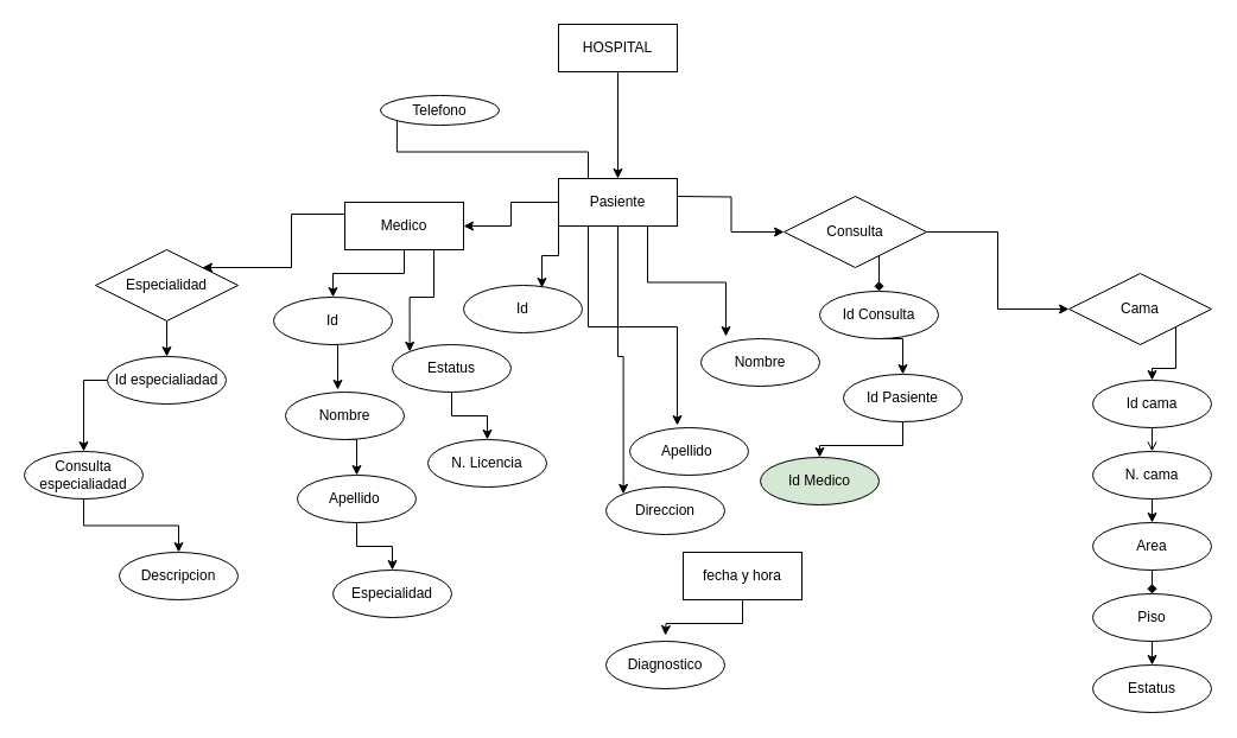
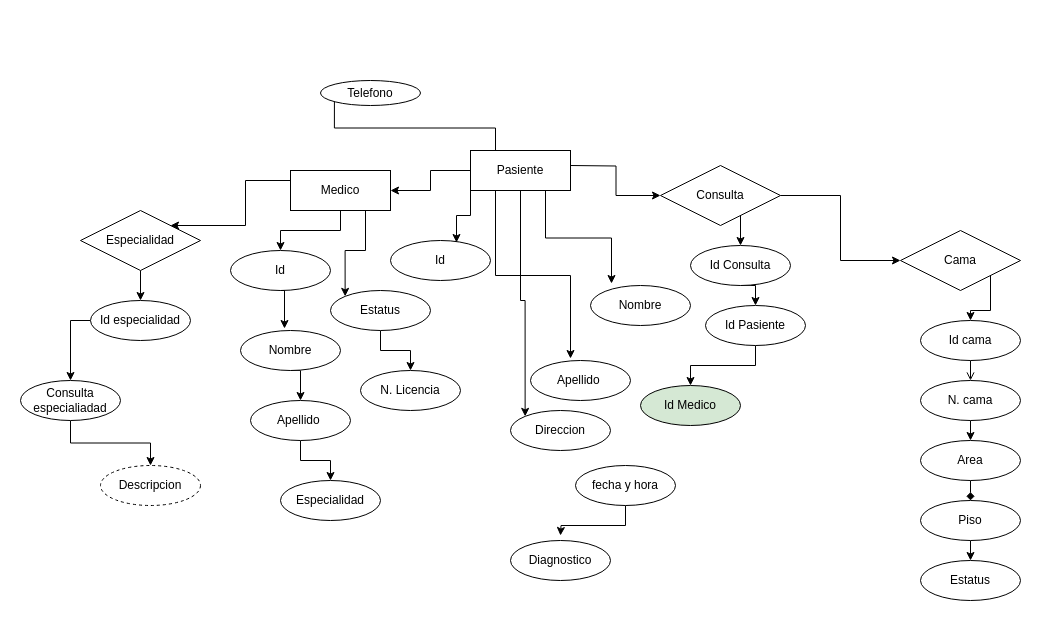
  <mxCell id="0" />
  <mxCell id="1" parent="0" />
- <mxCell id="2" value="" style="edgeStyle=orthogonalEdgeStyle;rounded=0;orthogonalLoop=1;jettySize=auto;html=1;" edge="1" parent="1" source="3" target="12"><mxGeometry relative="1" as="geometry" /></mxCell>
- <mxCell id="3" value="HOSPITAL" style="whiteSpace=wrap;html=1;align=center;" vertex="1" parent="1"><mxGeometry x="470" y="20" width="100" height="40" as="geometry" /></mxCell>
  <mxCell id="4" style="edgeStyle=orthogonalEdgeStyle;rounded=0;orthogonalLoop=1;jettySize=auto;html=1;exitX=0.5;exitY=1;exitDx=0;exitDy=0;entryX=0.5;entryY=0;entryDx=0;entryDy=0;" edge="1" parent="1" source="7" target="21"><mxGeometry relative="1" as="geometry" /></mxCell>
  <mxCell id="5" style="edgeStyle=orthogonalEdgeStyle;rounded=0;orthogonalLoop=1;jettySize=auto;html=1;exitX=0.75;exitY=1;exitDx=0;exitDy=0;entryX=0;entryY=0;entryDx=0;entryDy=0;" edge="1" parent="1" source="7" target="29"><mxGeometry relative="1" as="geometry" /></mxCell>
  <mxCell id="6" style="edgeStyle=orthogonalEdgeStyle;rounded=0;orthogonalLoop=1;jettySize=auto;html=1;exitX=0;exitY=0.25;exitDx=0;exitDy=0;entryX=1;entryY=0;entryDx=0;entryDy=0;" edge="1" parent="1" source="7" target="54"><mxGeometry relative="1" as="geometry" /></mxCell>
  <mxCell id="7" value="Medico" style="whiteSpace=wrap;html=1;align=center;" vertex="1" parent="1"><mxGeometry x="290" y="170" width="100" height="40" as="geometry" /></mxCell>
  <mxCell id="8" style="edgeStyle=orthogonalEdgeStyle;rounded=0;orthogonalLoop=1;jettySize=auto;html=1;exitX=0;exitY=0.5;exitDx=0;exitDy=0;entryX=1;entryY=0.5;entryDx=0;entryDy=0;" edge="1" parent="1" source="12" target="7"><mxGeometry relative="1" as="geometry" /></mxCell>
  <mxCell id="9" style="edgeStyle=orthogonalEdgeStyle;rounded=0;orthogonalLoop=1;jettySize=auto;html=1;exitX=0.5;exitY=1;exitDx=0;exitDy=0;entryX=0;entryY=0;entryDx=0;entryDy=0;" edge="1" parent="1" source="12" target="20"><mxGeometry relative="1" as="geometry" /></mxCell>
  <mxCell id="10" style="edgeStyle=orthogonalEdgeStyle;rounded=0;orthogonalLoop=1;jettySize=auto;html=1;exitX=0.25;exitY=0;exitDx=0;exitDy=0;entryX=0;entryY=0;entryDx=0;entryDy=0;" edge="1" parent="1" source="12" target="19"><mxGeometry relative="1" as="geometry" /></mxCell>
  <mxCell id="11" style="edgeStyle=orthogonalEdgeStyle;rounded=0;orthogonalLoop=1;jettySize=auto;html=1;exitX=1;exitY=0.5;exitDx=0;exitDy=0;entryX=0;entryY=0.5;entryDx=0;entryDy=0;" edge="1" parent="1" target="50"><mxGeometry relative="1" as="geometry"><mxPoint x="570" y="165" as="sourcePoint" /></mxGeometry></mxCell>
  <mxCell id="12" value="Pasiente" style="whiteSpace=wrap;html=1;align=center;" vertex="1" parent="1"><mxGeometry x="470" y="150" width="100" height="40" as="geometry" /></mxCell>
  <mxCell id="13" value="Id" style="ellipse;whiteSpace=wrap;html=1;align=center;" vertex="1" parent="1"><mxGeometry x="390" y="240" width="100" height="40" as="geometry" /></mxCell>
  <mxCell id="14" value="Nombre&lt;span style=&quot;color: rgba(0, 0, 0, 0); font-family: monospace; font-size: 0px; text-align: start; text-wrap: nowrap;&quot;&gt;%3CmxGraphModel%3E%3Croot%3E%3CmxCell%20id%3D%220%22%2F%3E%3CmxCell%20id%3D%221%22%20parent%3D%220%22%2F%3E%3CmxCell%20id%3D%222%22%20value%3D%22Id%22%20style%3D%22ellipse%3BwhiteSpace%3Dwrap%3Bhtml%3D1%3Balign%3Dcenter%3B%22%20vertex%3D%221%22%20parent%3D%221%22%3E%3CmxGeometry%20x%3D%22270%22%20y%3D%22270%22%20width%3D%22100%22%20height%3D%2240%22%20as%3D%22geometry%22%2F%3E%3C%2FmxCell%3E%3C%2Froot%3E%3C%2FmxGraphModel%3E&lt;/span&gt;" style="ellipse;whiteSpace=wrap;html=1;align=center;" vertex="1" parent="1"><mxGeometry x="590" y="285" width="100" height="40" as="geometry" /></mxCell>
  <mxCell id="15" value="Apellido&amp;nbsp;" style="ellipse;whiteSpace=wrap;html=1;align=center;" vertex="1" parent="1"><mxGeometry x="530" y="360" width="100" height="40" as="geometry" /></mxCell>
  <mxCell id="16" style="edgeStyle=orthogonalEdgeStyle;rounded=0;orthogonalLoop=1;jettySize=auto;html=1;exitX=0;exitY=1;exitDx=0;exitDy=0;entryX=0.66;entryY=0.05;entryDx=0;entryDy=0;entryPerimeter=0;" edge="1" parent="1" source="12" target="13"><mxGeometry relative="1" as="geometry" /></mxCell>
  <mxCell id="17" style="edgeStyle=orthogonalEdgeStyle;rounded=0;orthogonalLoop=1;jettySize=auto;html=1;exitX=0.75;exitY=1;exitDx=0;exitDy=0;entryX=0.21;entryY=-0.05;entryDx=0;entryDy=0;entryPerimeter=0;" edge="1" parent="1" source="12" target="14"><mxGeometry relative="1" as="geometry" /></mxCell>
  <mxCell id="18" style="edgeStyle=orthogonalEdgeStyle;rounded=0;orthogonalLoop=1;jettySize=auto;html=1;exitX=0.25;exitY=1;exitDx=0;exitDy=0;entryX=0.4;entryY=-0.05;entryDx=0;entryDy=0;entryPerimeter=0;" edge="1" parent="1" source="12" target="15"><mxGeometry relative="1" as="geometry" /></mxCell>
  <mxCell id="19" value="Telefono" style="ellipse;whiteSpace=wrap;html=1;align=center;" vertex="1" parent="1"><mxGeometry x="320" y="80" width="100" height="25" as="geometry" /></mxCell>
  <mxCell id="20" value="Direccion" style="ellipse;whiteSpace=wrap;html=1;align=center;" vertex="1" parent="1"><mxGeometry x="510" y="410" width="100" height="40" as="geometry" /></mxCell>
  <mxCell id="21" value="Id" style="ellipse;whiteSpace=wrap;html=1;align=center;" vertex="1" parent="1"><mxGeometry x="230" y="250" width="100" height="40" as="geometry" /></mxCell>
  <mxCell id="22" style="edgeStyle=orthogonalEdgeStyle;rounded=0;orthogonalLoop=1;jettySize=auto;html=1;exitX=0.5;exitY=1;exitDx=0;exitDy=0;entryX=0.5;entryY=0;entryDx=0;entryDy=0;" edge="1" parent="1" source="23" target="25"><mxGeometry relative="1" as="geometry" /></mxCell>
  <mxCell id="23" value="Nombre&lt;span style=&quot;color: rgba(0, 0, 0, 0); font-family: monospace; font-size: 0px; text-align: start; text-wrap: nowrap;&quot;&gt;%3CmxGraphModel%3E%3Croot%3E%3CmxCell%20id%3D%220%22%2F%3E%3CmxCell%20id%3D%221%22%20parent%3D%220%22%2F%3E%3CmxCell%20id%3D%222%22%20value%3D%22Id%22%20style%3D%22ellipse%3BwhiteSpace%3Dwrap%3Bhtml%3D1%3Balign%3Dcenter%3B%22%20vertex%3D%221%22%20parent%3D%221%22%3E%3CmxGeometry%20x%3D%22270%22%20y%3D%22270%22%20width%3D%22100%22%20height%3D%2240%22%20as%3D%22geometry%22%2F%3E%3C%2FmxCell%3E%3C%2Froot%3E%3C%2FmxGraphModel%3E&lt;/span&gt;" style="ellipse;whiteSpace=wrap;html=1;align=center;" vertex="1" parent="1"><mxGeometry x="240" y="330" width="100" height="40" as="geometry" /></mxCell>
  <mxCell id="24" style="edgeStyle=orthogonalEdgeStyle;rounded=0;orthogonalLoop=1;jettySize=auto;html=1;exitX=0.5;exitY=1;exitDx=0;exitDy=0;entryX=0.5;entryY=0;entryDx=0;entryDy=0;" edge="1" parent="1" source="25" target="27"><mxGeometry relative="1" as="geometry" /></mxCell>
  <mxCell id="25" value="Apellido&amp;nbsp;" style="ellipse;whiteSpace=wrap;html=1;align=center;" vertex="1" parent="1"><mxGeometry x="250" y="400" width="100" height="40" as="geometry" /></mxCell>
  <mxCell id="26" style="edgeStyle=orthogonalEdgeStyle;rounded=0;orthogonalLoop=1;jettySize=auto;html=1;exitX=0.5;exitY=1;exitDx=0;exitDy=0;entryX=0.44;entryY=-0.05;entryDx=0;entryDy=0;entryPerimeter=0;" edge="1" parent="1" source="21" target="23"><mxGeometry relative="1" as="geometry" /></mxCell>
  <mxCell id="27" value="Especialidad" style="ellipse;whiteSpace=wrap;html=1;align=center;" vertex="1" parent="1"><mxGeometry x="280" y="480" width="100" height="40" as="geometry" /></mxCell>
  <mxCell id="28" style="edgeStyle=orthogonalEdgeStyle;rounded=0;orthogonalLoop=1;jettySize=auto;html=1;exitX=0.5;exitY=1;exitDx=0;exitDy=0;entryX=0.5;entryY=0;entryDx=0;entryDy=0;" edge="1" parent="1" source="29" target="30"><mxGeometry relative="1" as="geometry" /></mxCell>
  <mxCell id="29" value="Estatus" style="ellipse;whiteSpace=wrap;html=1;align=center;" vertex="1" parent="1"><mxGeometry x="330" y="290" width="100" height="40" as="geometry" /></mxCell>
  <mxCell id="30" value="N. Licencia" style="ellipse;whiteSpace=wrap;html=1;align=center;" vertex="1" parent="1"><mxGeometry x="360" y="370" width="100" height="40" as="geometry" /></mxCell>
  <mxCell id="31" style="edgeStyle=orthogonalEdgeStyle;rounded=0;orthogonalLoop=1;jettySize=auto;html=1;exitX=0.5;exitY=1;exitDx=0;exitDy=0;entryX=0.5;entryY=0;entryDx=0;entryDy=0;" edge="1" parent="1" source="32" target="34"><mxGeometry relative="1" as="geometry" /></mxCell>
  <mxCell id="32" value="Id Consulta" style="ellipse;whiteSpace=wrap;html=1;align=center;" vertex="1" parent="1"><mxGeometry x="690" y="245" width="100" height="40" as="geometry" /></mxCell>
  <mxCell id="33" style="edgeStyle=orthogonalEdgeStyle;rounded=0;orthogonalLoop=1;jettySize=auto;html=1;exitX=0.5;exitY=1;exitDx=0;exitDy=0;entryX=0.5;entryY=0;entryDx=0;entryDy=0;" edge="1" parent="1" source="34" target="35"><mxGeometry relative="1" as="geometry" /></mxCell>
- <mxCell id="34" value="Id Pasiente" style="ellipse;whiteSpace=wrap;html=1;align=center;" vertex="1" parent="1"><mxGeometry x="710" y="315" width="100" height="40" as="geometry" /></mxCell>
+ <mxCell id="34" value="Id Pasiente" style="ellipse;whiteSpace=wrap;html=1;align=center;" vertex="1" parent="1"><mxGeometry x="705" y="305" width="100" height="40" as="geometry" /></mxCell>
  <mxCell id="35" value="Id Medico" style="ellipse;whiteSpace=wrap;html=1;align=center;fillColor=#d5e8d4;" vertex="1" parent="1"><mxGeometry x="640" y="385" width="100" height="40" as="geometry" /></mxCell>
  <mxCell id="36" style="edgeStyle=orthogonalEdgeStyle;rounded=0;orthogonalLoop=1;jettySize=auto;html=1;exitX=0.5;exitY=1;exitDx=0;exitDy=0;entryX=0.5;entryY=0;entryDx=0;entryDy=0;" edge="1" parent="1" source="37"><mxGeometry relative="1" as="geometry"><mxPoint x="560" y="535" as="targetPoint" /></mxGeometry></mxCell>
- <mxCell id="37" value="fecha y hora" style="whiteSpace=wrap;html=1;align=center;rounded=0;" vertex="1" parent="1"><mxGeometry x="575" y="465" width="100" height="40" as="geometry" /></mxCell>
+ <mxCell id="37" value="fecha y hora" style="ellipse;whiteSpace=wrap;html=1;align=center;" vertex="1" parent="1"><mxGeometry x="575" y="465" width="100" height="40" as="geometry" /></mxCell>
  <mxCell id="38" value="Diagnostico" style="ellipse;whiteSpace=wrap;html=1;align=center;" vertex="1" parent="1"><mxGeometry x="510" y="540" width="100" height="40" as="geometry" /></mxCell>
  <mxCell id="39" style="edgeStyle=orthogonalEdgeStyle;rounded=0;orthogonalLoop=1;jettySize=auto;html=1;exitX=0.5;exitY=1;exitDx=0;exitDy=0;entryX=0.5;entryY=0;entryDx=0;entryDy=0;endArrow=open;" edge="1" parent="1" source="40" target="42"><mxGeometry relative="1" as="geometry" /></mxCell>
  <mxCell id="40" value="Id cama" style="ellipse;whiteSpace=wrap;html=1;align=center;" vertex="1" parent="1"><mxGeometry x="920" y="320" width="100" height="40" as="geometry" /></mxCell>
  <mxCell id="41" style="edgeStyle=orthogonalEdgeStyle;rounded=0;orthogonalLoop=1;jettySize=auto;html=1;exitX=0.5;exitY=1;exitDx=0;exitDy=0;entryX=0.5;entryY=0;entryDx=0;entryDy=0;" edge="1" parent="1" source="42" target="44"><mxGeometry relative="1" as="geometry" /></mxCell>
  <mxCell id="42" value="N. cama" style="ellipse;whiteSpace=wrap;html=1;align=center;" vertex="1" parent="1"><mxGeometry x="920" y="380" width="100" height="40" as="geometry" /></mxCell>
  <mxCell id="43" style="edgeStyle=orthogonalEdgeStyle;rounded=0;orthogonalLoop=1;jettySize=auto;html=1;exitX=0.5;exitY=1;exitDx=0;exitDy=0;entryX=0.5;entryY=0;entryDx=0;entryDy=0;endArrow=diamond;" edge="1" parent="1" source="44" target="46"><mxGeometry relative="1" as="geometry" /></mxCell>
  <mxCell id="44" value="Area" style="ellipse;whiteSpace=wrap;html=1;align=center;" vertex="1" parent="1"><mxGeometry x="920" y="440" width="100" height="40" as="geometry" /></mxCell>
  <mxCell id="45" style="edgeStyle=orthogonalEdgeStyle;rounded=0;orthogonalLoop=1;jettySize=auto;html=1;exitX=0.5;exitY=1;exitDx=0;exitDy=0;entryX=0.5;entryY=0;entryDx=0;entryDy=0;" edge="1" parent="1" source="46" target="47"><mxGeometry relative="1" as="geometry" /></mxCell>
  <mxCell id="46" value="Piso" style="ellipse;whiteSpace=wrap;html=1;align=center;" vertex="1" parent="1"><mxGeometry x="920" y="500" width="100" height="40" as="geometry" /></mxCell>
  <mxCell id="47" value="Estatus" style="ellipse;whiteSpace=wrap;html=1;align=center;" vertex="1" parent="1"><mxGeometry x="920" y="560" width="100" height="40" as="geometry" /></mxCell>
- <mxCell id="48" style="edgeStyle=orthogonalEdgeStyle;rounded=0;orthogonalLoop=1;jettySize=auto;html=1;exitX=1;exitY=1;exitDx=0;exitDy=0;entryX=0.5;entryY=0;entryDx=0;entryDy=0;endArrow=diamond;" edge="1" parent="1" source="50" target="32"><mxGeometry relative="1" as="geometry" /></mxCell>
+ <mxCell id="48" style="edgeStyle=orthogonalEdgeStyle;rounded=0;orthogonalLoop=1;jettySize=auto;html=1;exitX=1;exitY=1;exitDx=0;exitDy=0;entryX=0.5;entryY=0;entryDx=0;entryDy=0;" edge="1" parent="1" source="50" target="32"><mxGeometry relative="1" as="geometry" /></mxCell>
  <mxCell id="49" style="edgeStyle=orthogonalEdgeStyle;rounded=0;orthogonalLoop=1;jettySize=auto;html=1;exitX=1;exitY=0.5;exitDx=0;exitDy=0;entryX=0;entryY=0.5;entryDx=0;entryDy=0;" edge="1" parent="1" source="50" target="52"><mxGeometry relative="1" as="geometry" /></mxCell>
  <mxCell id="50" value="Consulta" style="shape=rhombus;perimeter=rhombusPerimeter;whiteSpace=wrap;html=1;align=center;" vertex="1" parent="1"><mxGeometry x="660" y="165" width="120" height="60" as="geometry" /></mxCell>
  <mxCell id="51" style="edgeStyle=orthogonalEdgeStyle;rounded=0;orthogonalLoop=1;jettySize=auto;html=1;exitX=1;exitY=1;exitDx=0;exitDy=0;entryX=0.5;entryY=0;entryDx=0;entryDy=0;" edge="1" parent="1" source="52" target="40"><mxGeometry relative="1" as="geometry" /></mxCell>
  <mxCell id="52" value="Cama" style="shape=rhombus;perimeter=rhombusPerimeter;whiteSpace=wrap;html=1;align=center;" vertex="1" parent="1"><mxGeometry x="900" y="230" width="120" height="60" as="geometry" /></mxCell>
  <mxCell id="53" style="edgeStyle=orthogonalEdgeStyle;rounded=0;orthogonalLoop=1;jettySize=auto;html=1;exitX=0.5;exitY=1;exitDx=0;exitDy=0;entryX=0.5;entryY=0;entryDx=0;entryDy=0;" edge="1" parent="1" source="54" target="56"><mxGeometry relative="1" as="geometry" /></mxCell>
  <mxCell id="54" value="Especialidad" style="shape=rhombus;perimeter=rhombusPerimeter;whiteSpace=wrap;html=1;align=center;" vertex="1" parent="1"><mxGeometry x="80" y="210" width="120" height="60" as="geometry" /></mxCell>
  <mxCell id="55" style="edgeStyle=orthogonalEdgeStyle;rounded=0;orthogonalLoop=1;jettySize=auto;html=1;exitX=0;exitY=0.5;exitDx=0;exitDy=0;entryX=0.5;entryY=0;entryDx=0;entryDy=0;" edge="1" parent="1" source="56" target="58"><mxGeometry relative="1" as="geometry" /></mxCell>
- <mxCell id="56" value="Id especialiadad" style="ellipse;whiteSpace=wrap;html=1;align=center;" vertex="1" parent="1"><mxGeometry x="90" y="300" width="100" height="40" as="geometry" /></mxCell>
+ <mxCell id="56" value="Id especialidad" style="ellipse;whiteSpace=wrap;html=1;align=center;" vertex="1" parent="1"><mxGeometry x="90" y="300" width="100" height="40" as="geometry" /></mxCell>
  <mxCell id="57" style="edgeStyle=orthogonalEdgeStyle;rounded=0;orthogonalLoop=1;jettySize=auto;html=1;exitX=0.5;exitY=1;exitDx=0;exitDy=0;entryX=0.5;entryY=0;entryDx=0;entryDy=0;" edge="1" parent="1" source="58" target="59"><mxGeometry relative="1" as="geometry" /></mxCell>
  <mxCell id="58" value="Consulta especialiadad" style="ellipse;whiteSpace=wrap;html=1;align=center;" vertex="1" parent="1"><mxGeometry x="20" y="380" width="100" height="40" as="geometry" /></mxCell>
- <mxCell id="59" value="Descripcion" style="ellipse;whiteSpace=wrap;html=1;align=center;" vertex="1" parent="1"><mxGeometry x="100" y="465" width="100" height="40" as="geometry" /></mxCell>
+ <mxCell id="59" value="Descripcion" style="ellipse;whiteSpace=wrap;html=1;align=center;dashed=1;" vertex="1" parent="1"><mxGeometry x="100" y="465" width="100" height="40" as="geometry" /></mxCell>
